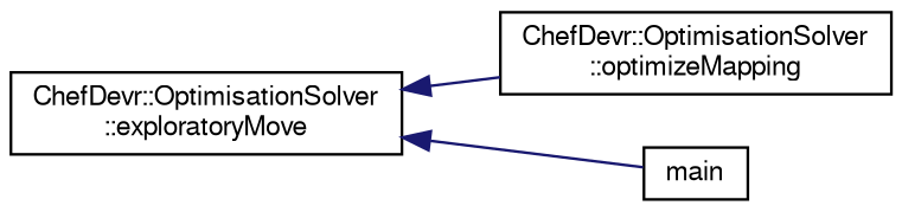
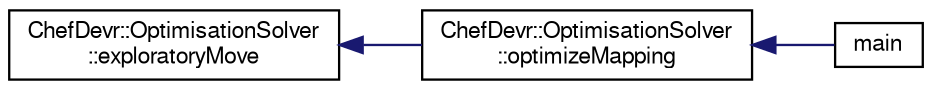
  digraph {
    rankdir=LR
    node [color=black fillcolor=white fontname=FreeSans fontsize=10 shape=record style=filled]
    edge [color=midnightblue dir=back fontname=FreeSans fontsize=10 labelfontname=FreeSans labelfontsize=10 style=solid]
    n1 [height=0.2 label="ChefDevr::OptimisationSolver\l::exploratoryMove" width=0.4]
    n2 [height=0.2 label="ChefDevr::OptimisationSolver\l::optimizeMapping" width=0.4]
    n3 [height=0.2 label=main width=0.4]
    n1 -> n2
-   n1 -> n3
+   n2 -> n3
  }
